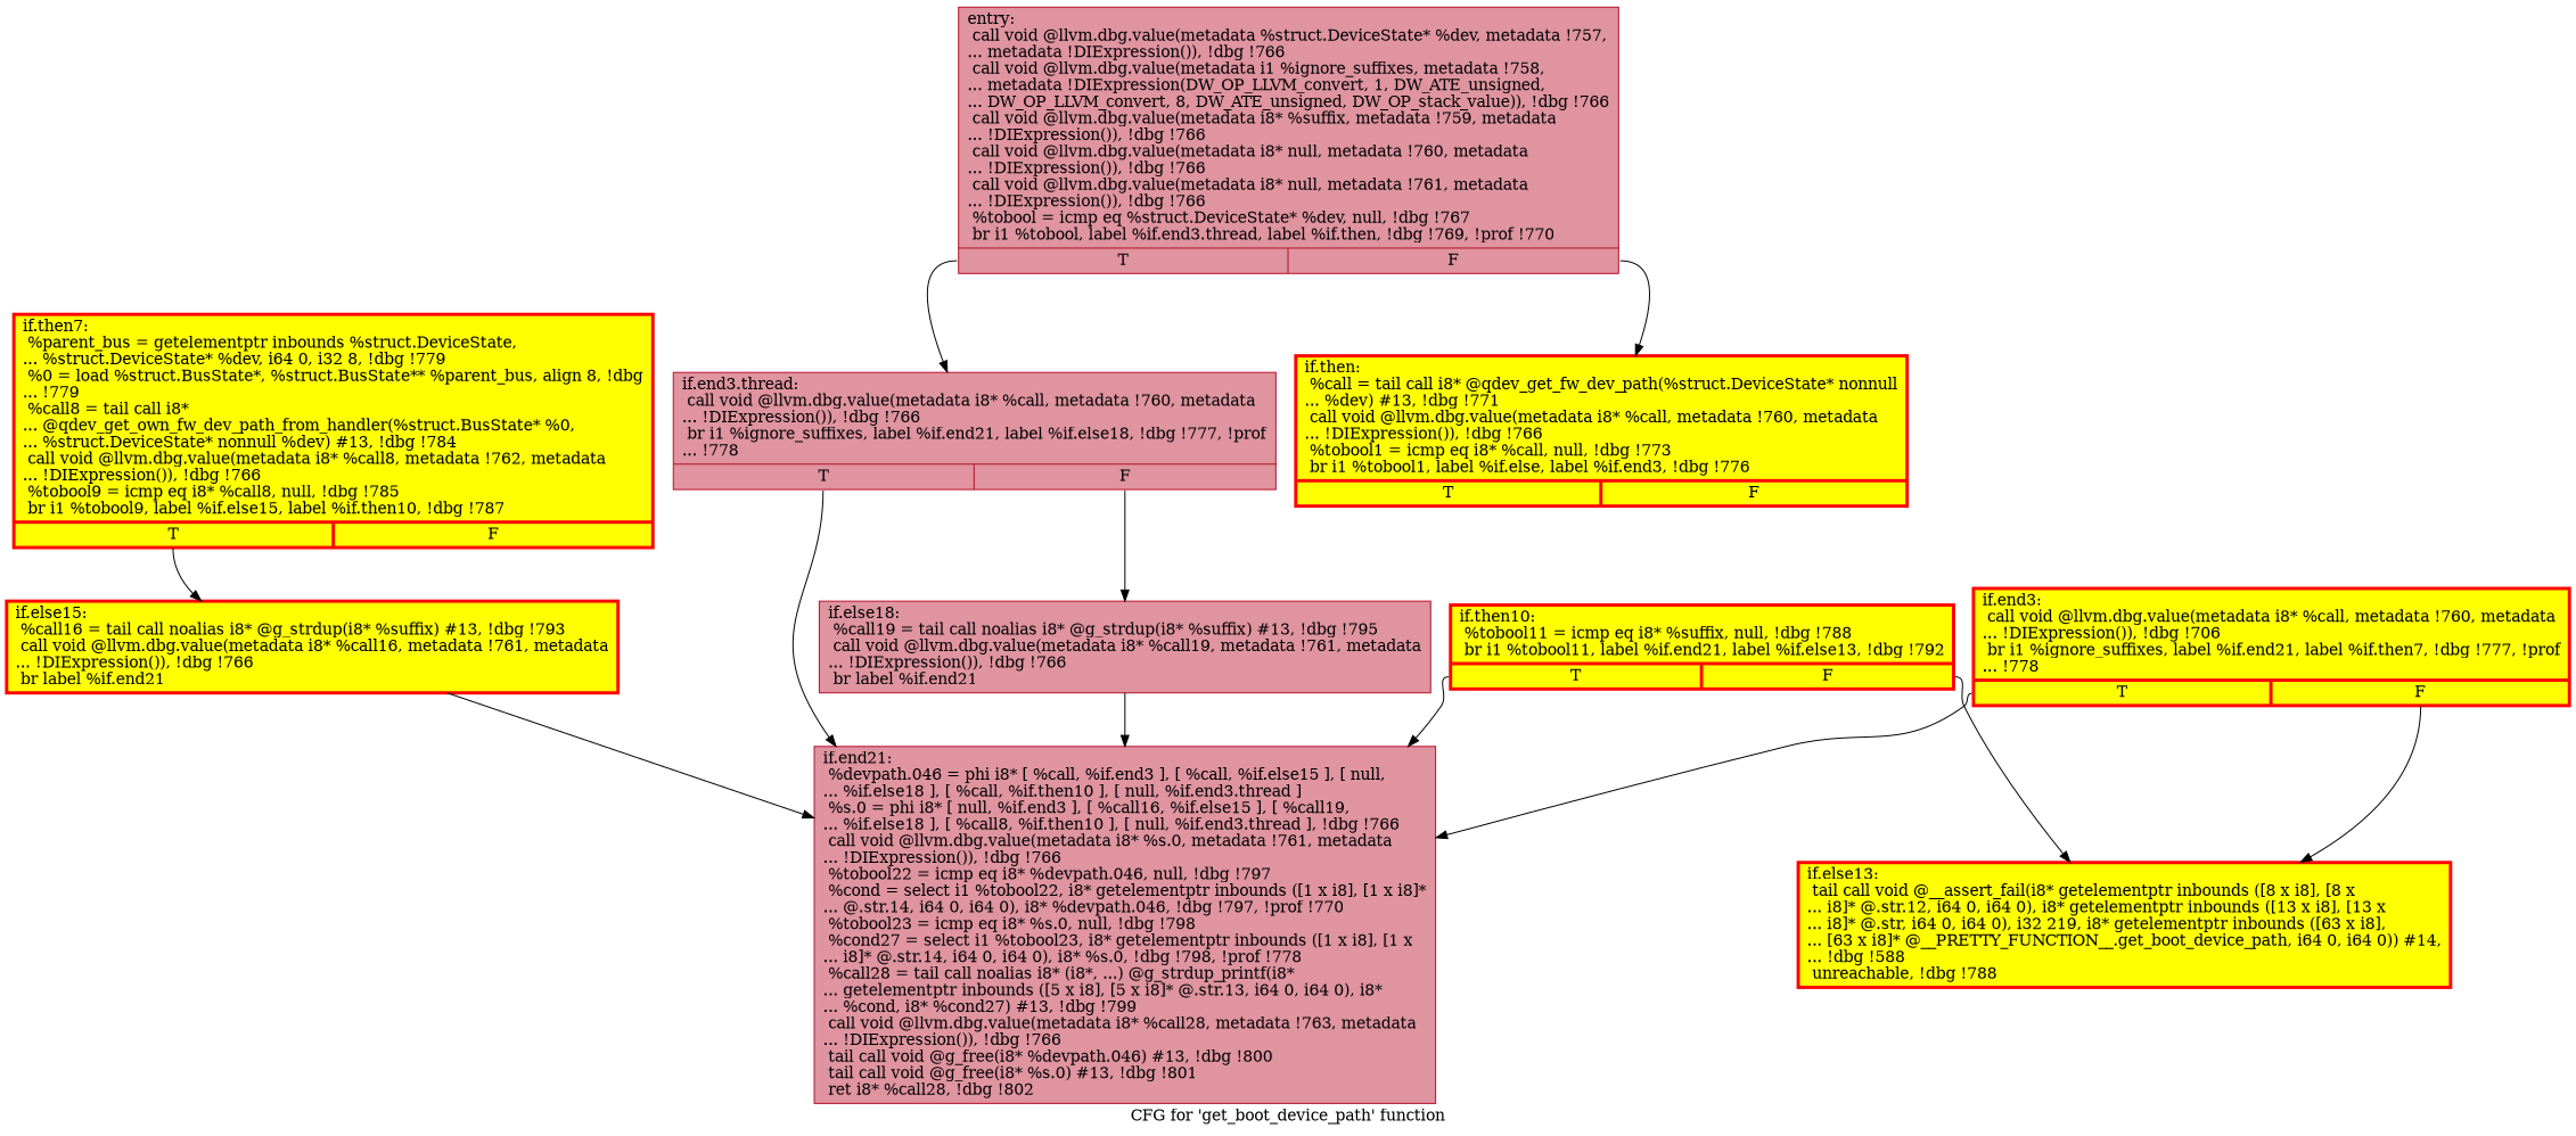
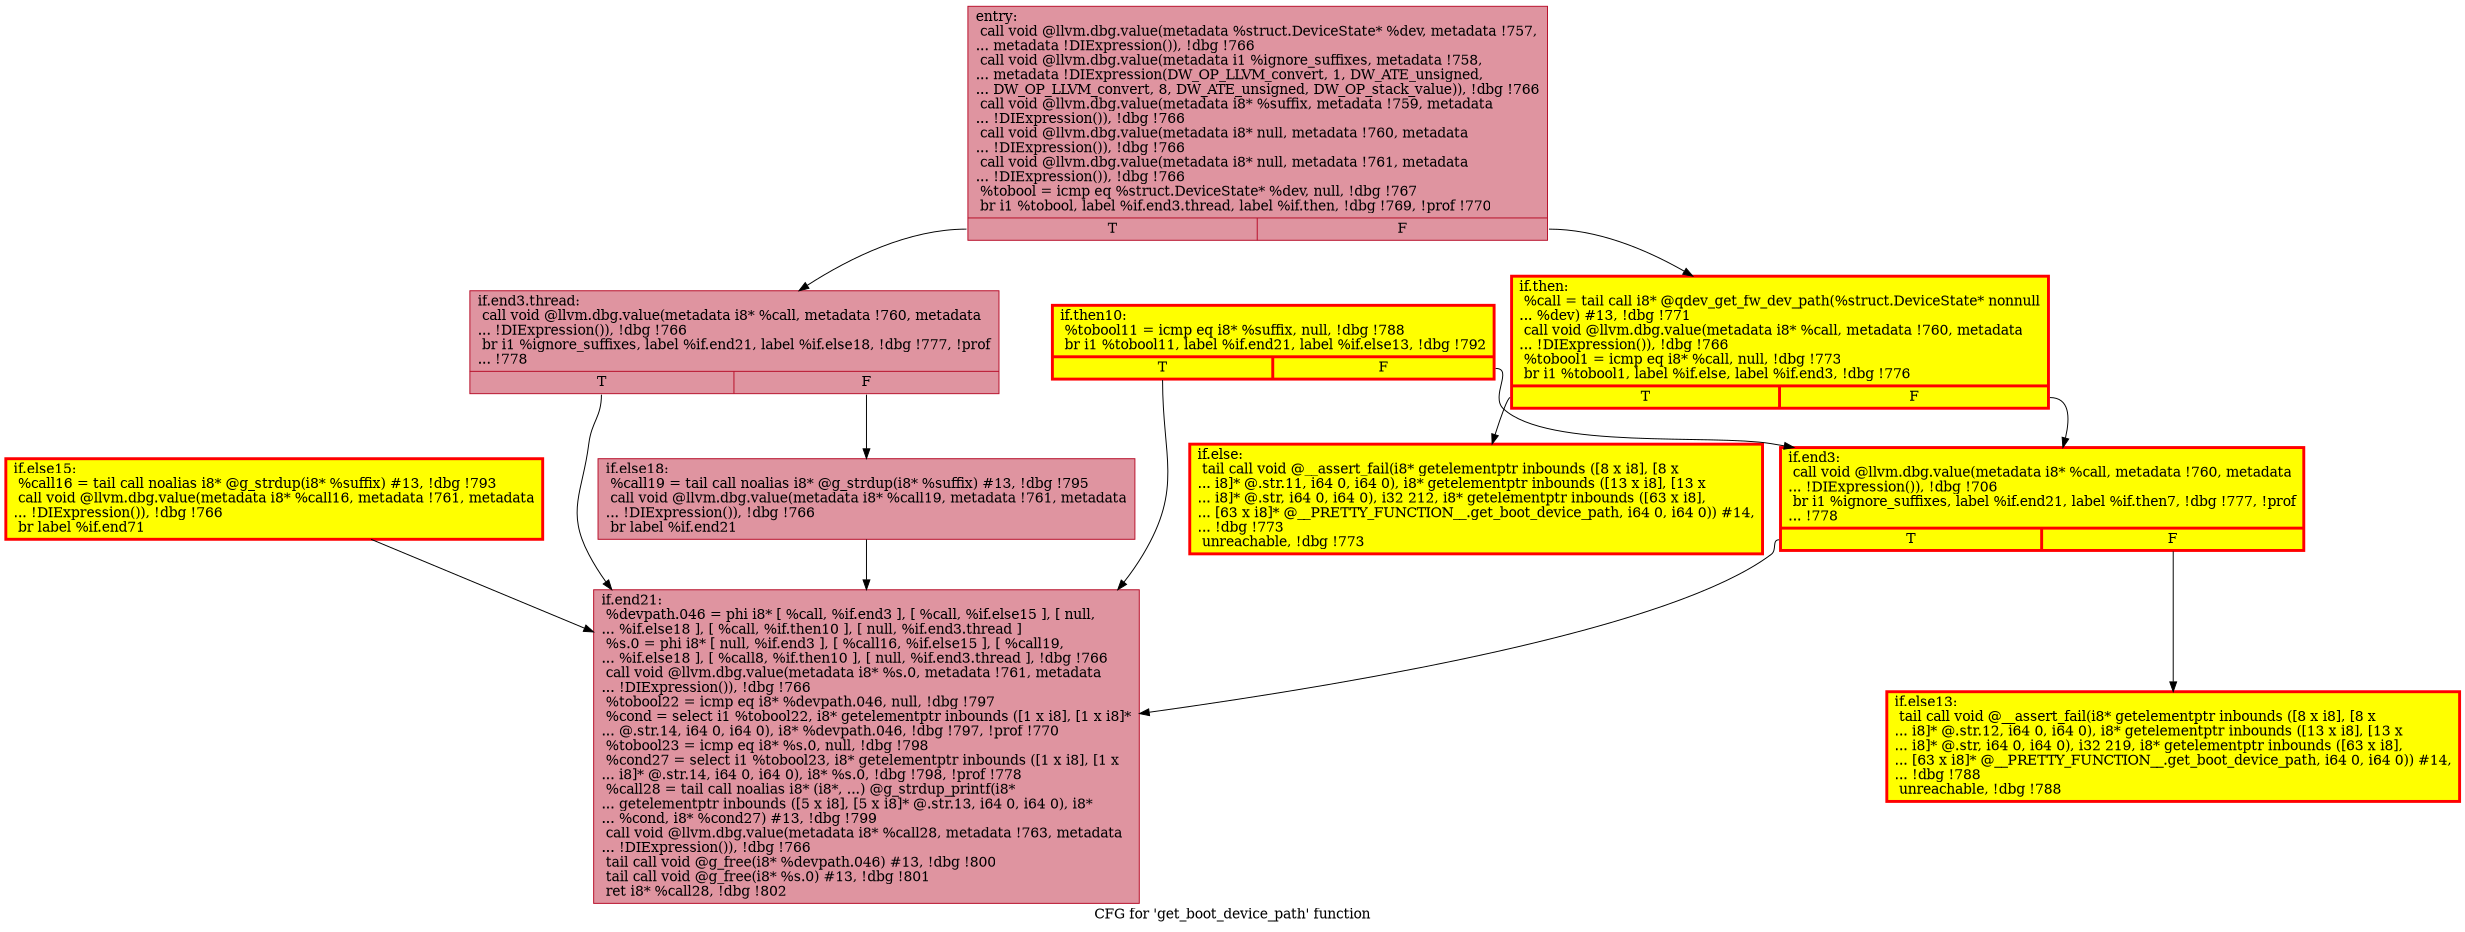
  digraph {
    label="CFG for 'get_boot_device_path' function"
    node [color=red fillcolor=yellow shape=record style=filled penwidth=3.0]
    edge [tailport=s0]
    n1 [color="#b70d28ff" fillcolor="#b70d2870" label="{entry:\l  call void @llvm.dbg.value(metadata %struct.DeviceState* %dev, metadata !757,\l... metadata !DIExpression()), !dbg !766\l  call void @llvm.dbg.value(metadata i1 %ignore_suffixes, metadata !758,\l... metadata !DIExpression(DW_OP_LLVM_convert, 1, DW_ATE_unsigned,\l... DW_OP_LLVM_convert, 8, DW_ATE_unsigned, DW_OP_stack_value)), !dbg !766\l  call void @llvm.dbg.value(metadata i8* %suffix, metadata !759, metadata\l... !DIExpression()), !dbg !766\l  call void @llvm.dbg.value(metadata i8* null, metadata !760, metadata\l... !DIExpression()), !dbg !766\l  call void @llvm.dbg.value(metadata i8* null, metadata !761, metadata\l... !DIExpression()), !dbg !766\l  %tobool = icmp eq %struct.DeviceState* %dev, null, !dbg !767\l  br i1 %tobool, label %if.end3.thread, label %if.then, !dbg !769, !prof !770\l|{<s0>T|<s1>F}}" penwidth=""]
    n2 [color="#b70d28ff" fillcolor="#b70d2870" label="{if.end3.thread:                                   \l  call void @llvm.dbg.value(metadata i8* %call, metadata !760, metadata\l... !DIExpression()), !dbg !766\l  br i1 %ignore_suffixes, label %if.end21, label %if.else18, !dbg !777, !prof\l... !778\l|{<s0>T|<s1>F}}" penwidth=""]
    n3 [label="{if.then:                                          \l  %call = tail call i8* @qdev_get_fw_dev_path(%struct.DeviceState* nonnull\l... %dev) #13, !dbg !771\l  call void @llvm.dbg.value(metadata i8* %call, metadata !760, metadata\l... !DIExpression()), !dbg !766\l  %tobool1 = icmp eq i8* %call, null, !dbg !773\l  br i1 %tobool1, label %if.else, label %if.end3, !dbg !776\l|{<s0>T|<s1>F}}"]
    n4 [color="#b70d28ff" fillcolor="#b70d2870" label="{if.end21:                                         \l  %devpath.046 = phi i8* [ %call, %if.end3 ], [ %call, %if.else15 ], [ null,\l... %if.else18 ], [ %call, %if.then10 ], [ null, %if.end3.thread ]\l  %s.0 = phi i8* [ null, %if.end3 ], [ %call16, %if.else15 ], [ %call19,\l... %if.else18 ], [ %call8, %if.then10 ], [ null, %if.end3.thread ], !dbg !766\l  call void @llvm.dbg.value(metadata i8* %s.0, metadata !761, metadata\l... !DIExpression()), !dbg !766\l  %tobool22 = icmp eq i8* %devpath.046, null, !dbg !797\l  %cond = select i1 %tobool22, i8* getelementptr inbounds ([1 x i8], [1 x i8]*\l... @.str.14, i64 0, i64 0), i8* %devpath.046, !dbg !797, !prof !770\l  %tobool23 = icmp eq i8* %s.0, null, !dbg !798\l  %cond27 = select i1 %tobool23, i8* getelementptr inbounds ([1 x i8], [1 x\l... i8]* @.str.14, i64 0, i64 0), i8* %s.0, !dbg !798, !prof !778\l  %call28 = tail call noalias i8* (i8*, ...) @g_strdup_printf(i8*\l... getelementptr inbounds ([5 x i8], [5 x i8]* @.str.13, i64 0, i64 0), i8*\l... %cond, i8* %cond27) #13, !dbg !799\l  call void @llvm.dbg.value(metadata i8* %call28, metadata !763, metadata\l... !DIExpression()), !dbg !766\l  tail call void @g_free(i8* %devpath.046) #13, !dbg !800\l  tail call void @g_free(i8* %s.0) #13, !dbg !801\l  ret i8* %call28, !dbg !802\l}" penwidth=""]
    n5 [color="#b70d28ff" fillcolor="#b70d2870" label="{if.else18:                                        \l  %call19 = tail call noalias i8* @g_strdup(i8* %suffix) #13, !dbg !795\l  call void @llvm.dbg.value(metadata i8* %call19, metadata !761, metadata\l... !DIExpression()), !dbg !766\l  br label %if.end21\l}" penwidth=""]
+   n6 [label="{if.else:                                          \l  tail call void @__assert_fail(i8* getelementptr inbounds ([8 x i8], [8 x\l... i8]* @.str.11, i64 0, i64 0), i8* getelementptr inbounds ([13 x i8], [13 x\l... i8]* @.str, i64 0, i64 0), i32 212, i8* getelementptr inbounds ([63 x i8],\l... [63 x i8]* @__PRETTY_FUNCTION__.get_boot_device_path, i64 0, i64 0)) #14,\l... !dbg !773\l  unreachable, !dbg !773\l}"]
    n7 [label="{if.end3:                                          \l  call void @llvm.dbg.value(metadata i8* %call, metadata !760, metadata\l... !DIExpression()), !dbg !706\l  br i1 %ignore_suffixes, label %if.end21, label %if.then7, !dbg !777, !prof\l... !778\l|{<s0>T|<s1>F}}"]
-   n8 [label="{if.else13:                                        \l  tail call void @__assert_fail(i8* getelementptr inbounds ([8 x i8], [8 x\l... i8]* @.str.12, i64 0, i64 0), i8* getelementptr inbounds ([13 x i8], [13 x\l... i8]* @.str, i64 0, i64 0), i32 219, i8* getelementptr inbounds ([63 x i8],\l... [63 x i8]* @__PRETTY_FUNCTION__.get_boot_device_path, i64 0, i64 0)) #14,\l... !dbg !588\l  unreachable, !dbg !788\l}"]
-   n9 [label="{if.then7:                                         \l  %parent_bus = getelementptr inbounds %struct.DeviceState,\l... %struct.DeviceState* %dev, i64 0, i32 8, !dbg !779\l  %0 = load %struct.BusState*, %struct.BusState** %parent_bus, align 8, !dbg\l... !779\l  %call8 = tail call i8*\l... @qdev_get_own_fw_dev_path_from_handler(%struct.BusState* %0,\l... %struct.DeviceState* nonnull %dev) #13, !dbg !784\l  call void @llvm.dbg.value(metadata i8* %call8, metadata !762, metadata\l... !DIExpression()), !dbg !766\l  %tobool9 = icmp eq i8* %call8, null, !dbg !785\l  br i1 %tobool9, label %if.else15, label %if.then10, !dbg !787\l|{<s0>T|<s1>F}}"]
-   n10 [label="{if.else15:                                        \l  %call16 = tail call noalias i8* @g_strdup(i8* %suffix) #13, !dbg !793\l  call void @llvm.dbg.value(metadata i8* %call16, metadata !761, metadata\l... !DIExpression()), !dbg !766\l  br label %if.end21\l}"]
+   n8 [label="{if.else13:                                        \l  tail call void @__assert_fail(i8* getelementptr inbounds ([8 x i8], [8 x\l... i8]* @.str.12, i64 0, i64 0), i8* getelementptr inbounds ([13 x i8], [13 x\l... i8]* @.str, i64 0, i64 0), i32 219, i8* getelementptr inbounds ([63 x i8],\l... [63 x i8]* @__PRETTY_FUNCTION__.get_boot_device_path, i64 0, i64 0)) #14,\l... !dbg !788\l  unreachable, !dbg !788\l}"]
+   n10 [label="{if.else15:                                        \l  %call16 = tail call noalias i8* @g_strdup(i8* %suffix) #13, !dbg !793\l  call void @llvm.dbg.value(metadata i8* %call16, metadata !761, metadata\l... !DIExpression()), !dbg !766\l  br label %if.end71\l}"]
    n11 [label="{if.then10:                                        \l  %tobool11 = icmp eq i8* %suffix, null, !dbg !788\l  br i1 %tobool11, label %if.end21, label %if.else13, !dbg !792\l|{<s0>T|<s1>F}}"]
    n1 -> n2
    n1 -> n3 [tailport=s1]
    n2 -> n4
    n2 -> n5 [tailport=s1]
+   n3 -> n6
+   n3 -> n7 [tailport=s1]
    n5 -> n4
    n7 -> n4
    n7 -> n8 [tailport=s1]
-   n9 -> n10
    n10 -> n4
    n11 -> n4
-   n11 -> n8 [tailport=s1]
+   n11 -> n7 [tailport=s1]
  }
